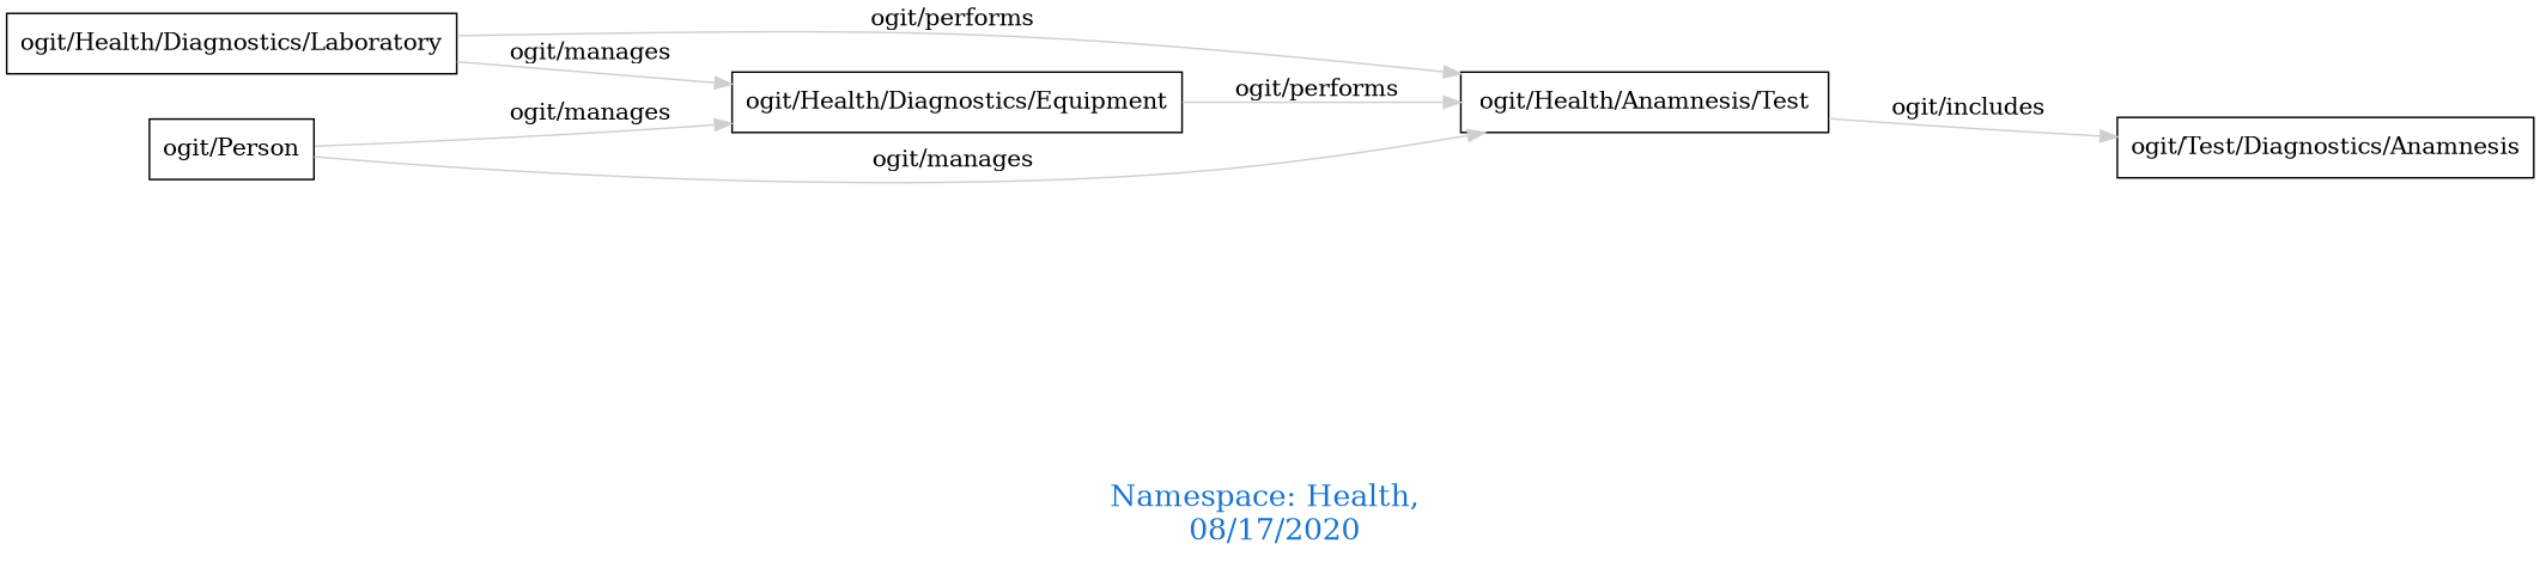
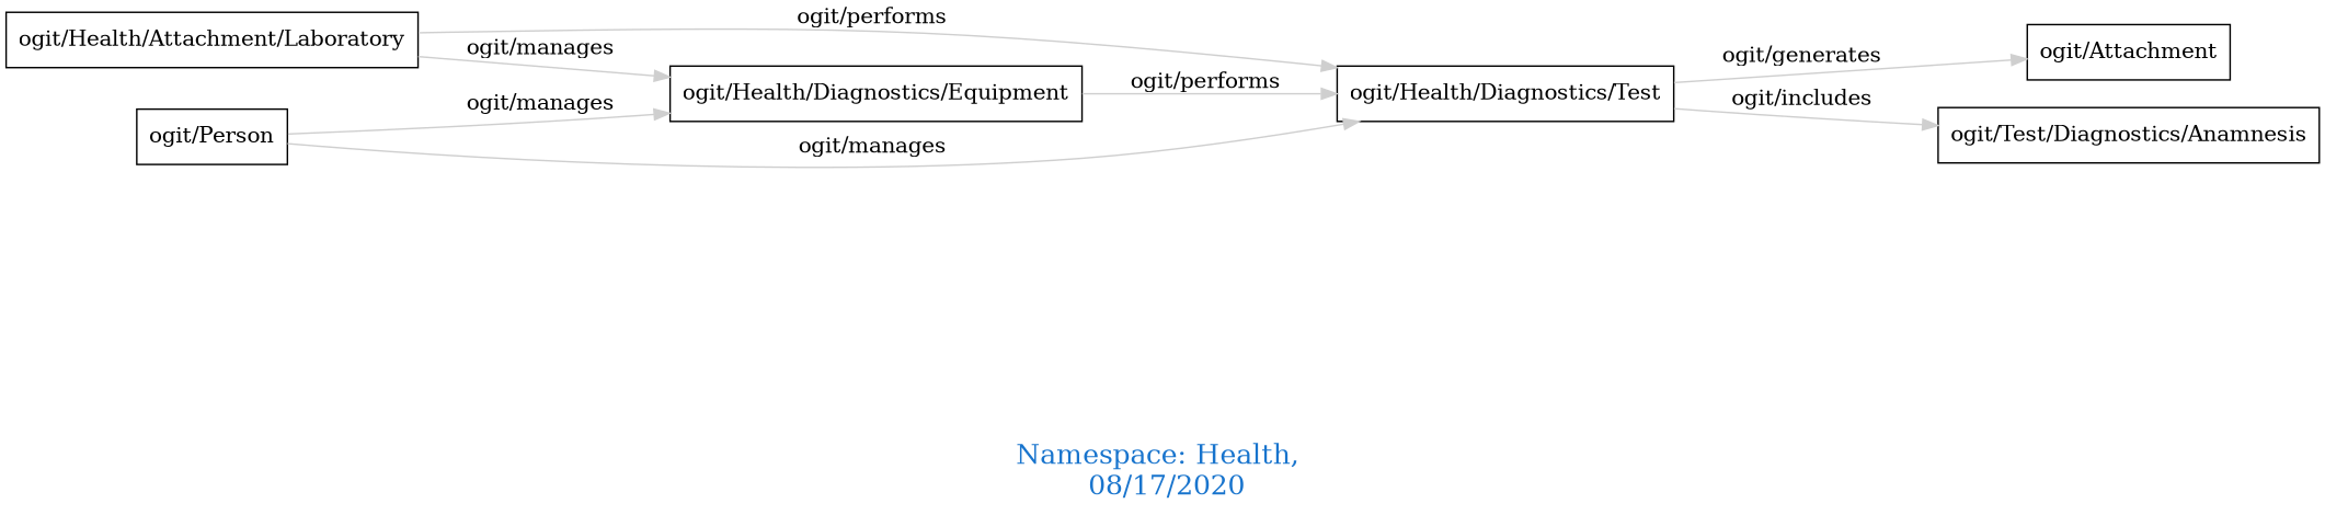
  digraph {
    fontcolor=dodgerblue3
    fontsize=18
    label="\n\n\nNamespace: Health, \n 08/17/2020"
    rankdir=LR
    node [shape=polygon]
    edge [color=gray81]
-   "ogit/Health/Diagnostics/Laboratory"
+   "ogit/Health/Diagnostics/Laboratory" [label="ogit/Health/Attachment/Laboratory"]
    "ogit/Health/Diagnostics/Equipment"
-   "ogit/Health/Diagnostics/Test" [label="ogit/Health/Anamnesis/Test"]
+   "ogit/Health/Diagnostics/Test"
+   "ogit/Attachment"
    n5 [label="ogit/Test/Diagnostics/Anamnesis"]
    "ogit/Person"
    "ogit/Health/Diagnostics/Laboratory" -> "ogit/Health/Diagnostics/Equipment" [label="   ogit/manages    "]
    "ogit/Health/Diagnostics/Laboratory" -> "ogit/Health/Diagnostics/Test" [label="   ogit/performs    "]
    "ogit/Health/Diagnostics/Equipment" -> "ogit/Health/Diagnostics/Test" [label="   ogit/performs    "]
+   "ogit/Health/Diagnostics/Test" -> "ogit/Attachment" [label="   ogit/generates    "]
    "ogit/Health/Diagnostics/Test" -> n5 [label="   ogit/includes    "]
    "ogit/Person" -> "ogit/Health/Diagnostics/Equipment" [label="   ogit/manages    "]
    "ogit/Person" -> "ogit/Health/Diagnostics/Test" [label="   ogit/manages    "]
  }
